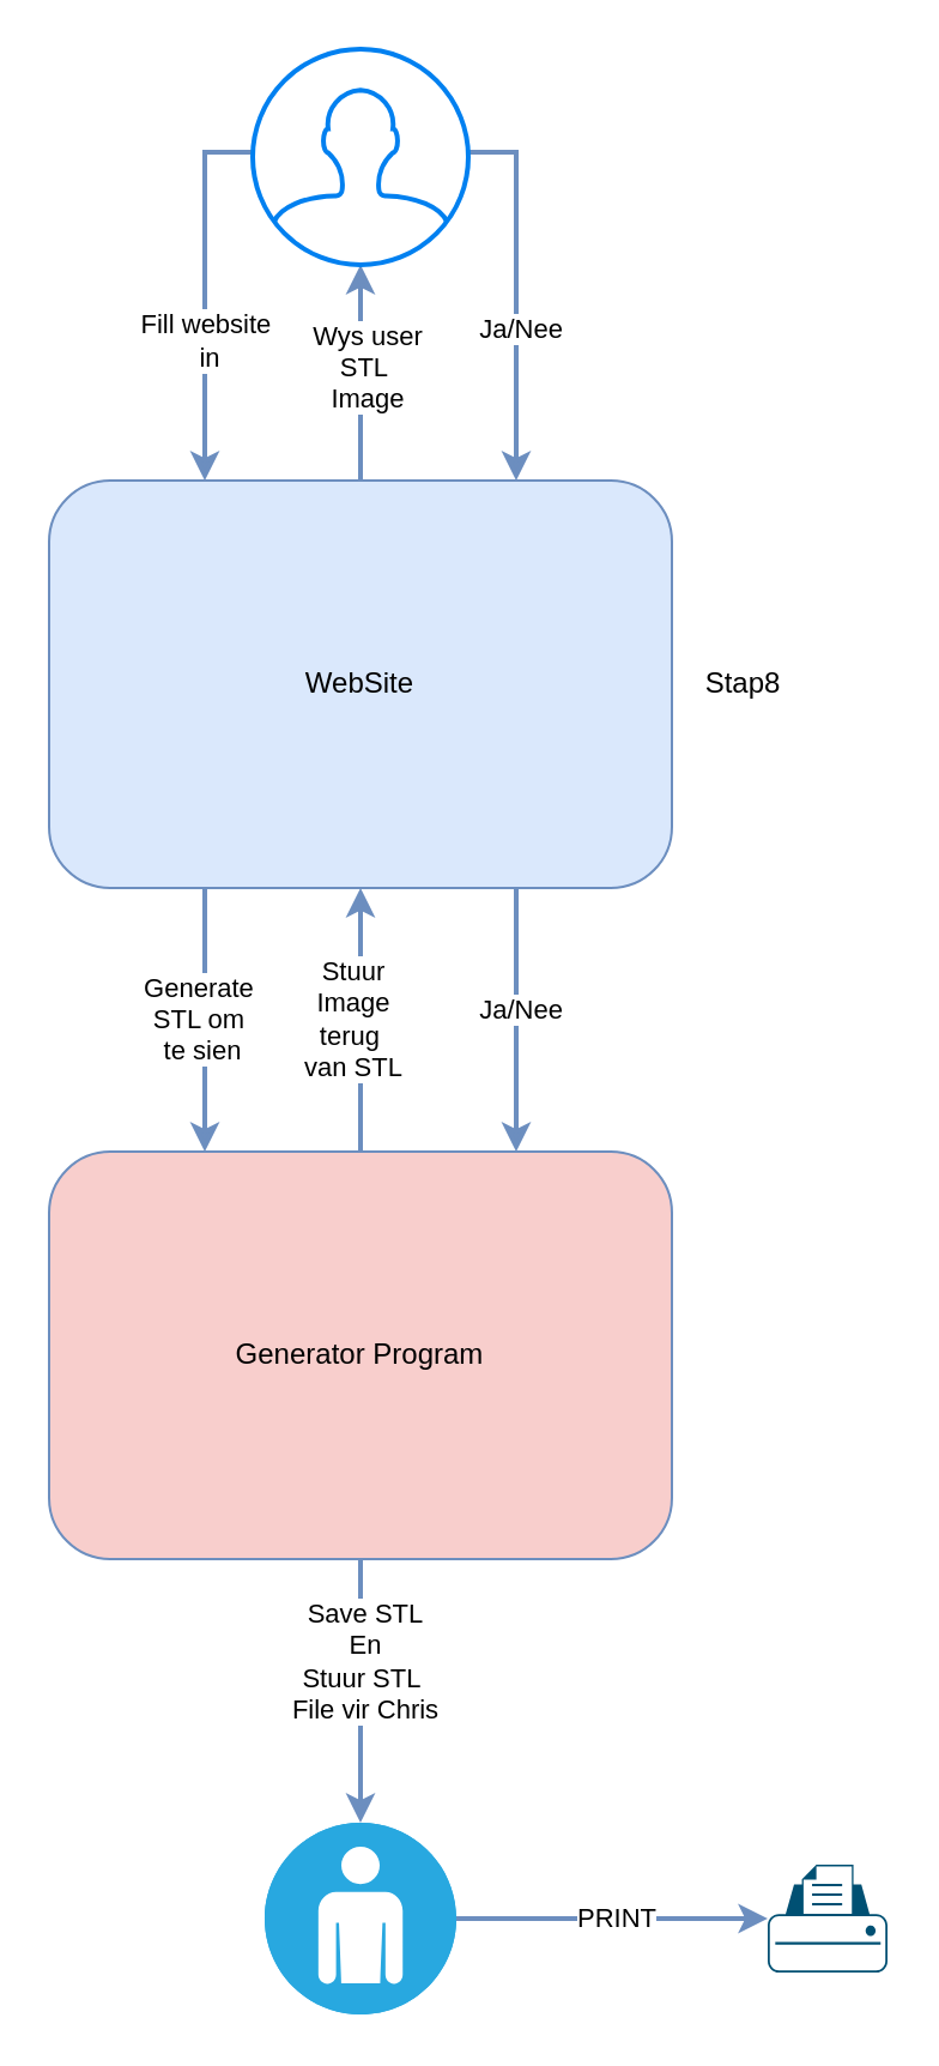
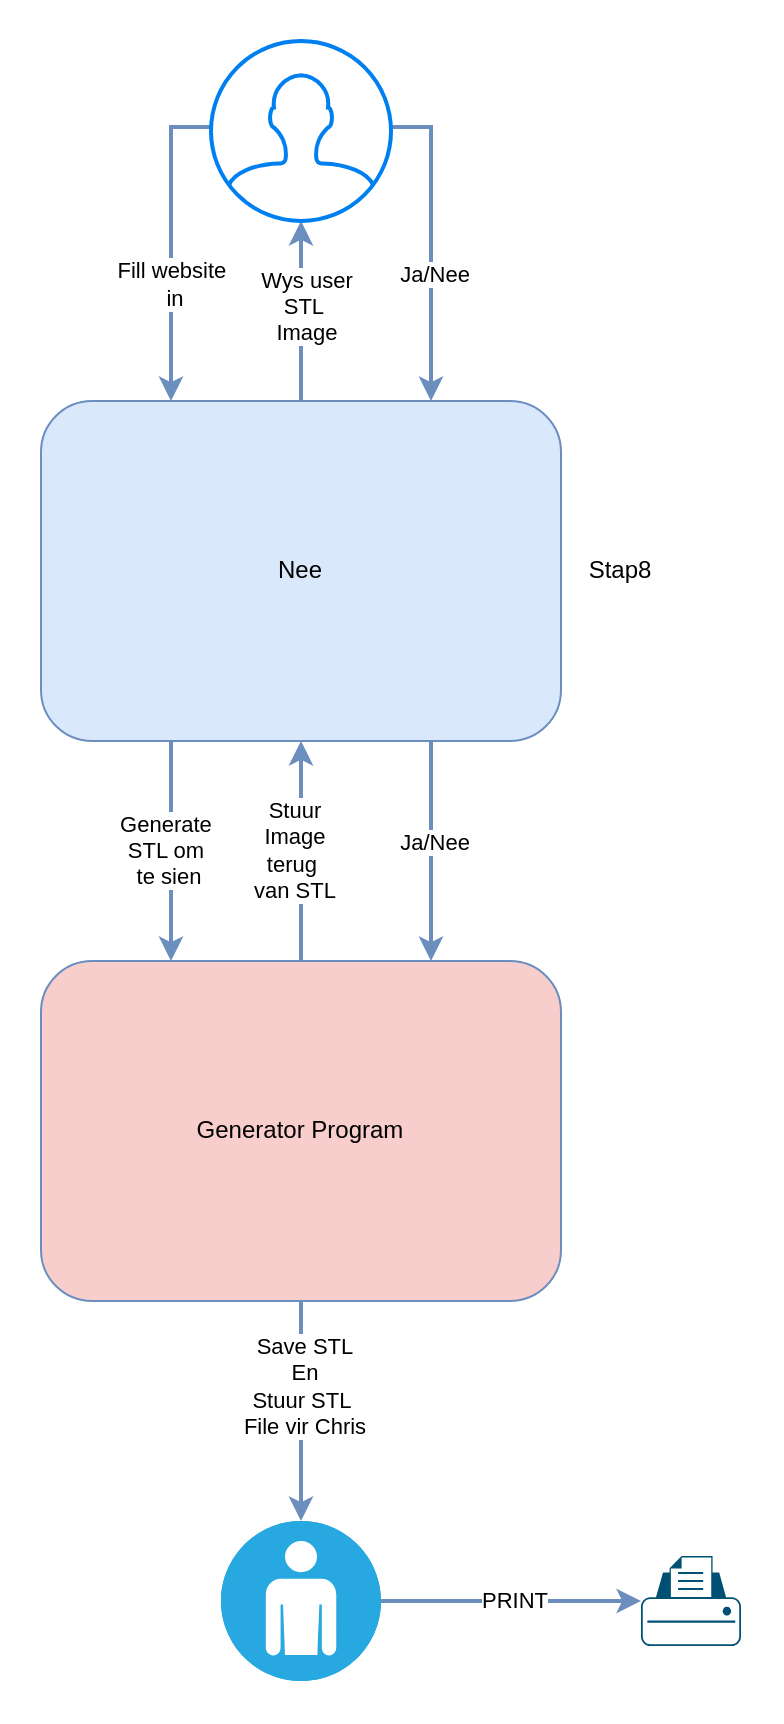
  <mxCell id="0" />
  <mxCell id="1" parent="0" />
  <mxCell id="2" value="" style="edgeStyle=orthogonalEdgeStyle;rounded=0;orthogonalLoop=1;jettySize=auto;html=1;exitX=0.25;exitY=1;exitDx=0;exitDy=0;entryX=0.25;entryY=0;entryDx=0;entryDy=0;fillColor=#dae8fc;strokeColor=#6c8ebf;strokeWidth=2;" edge="1" parent="1" source="8" target="16"><mxGeometry relative="1" as="geometry" /></mxCell>
  <mxCell id="3" value="Generate&amp;nbsp;&lt;br&gt;STL om&amp;nbsp;&lt;div&gt;te sien&lt;/div&gt;" style="edgeLabel;html=1;align=center;verticalAlign=middle;resizable=0;points=[];" vertex="1" connectable="0" parent="2"><mxGeometry x="-0.018" y="-1" relative="1" as="geometry"><mxPoint as="offset" /></mxGeometry></mxCell>
  <mxCell id="4" style="edgeStyle=orthogonalEdgeStyle;rounded=0;orthogonalLoop=1;jettySize=auto;html=1;fillColor=#dae8fc;strokeColor=#6c8ebf;strokeWidth=2;" edge="1" parent="1" source="8" target="13"><mxGeometry relative="1" as="geometry" /></mxCell>
  <mxCell id="5" value="Wys user&lt;br&gt;STL&amp;nbsp;&lt;br&gt;Image" style="edgeLabel;html=1;align=center;verticalAlign=middle;resizable=0;points=[];" vertex="1" connectable="0" parent="4"><mxGeometry x="0.063" y="-2" relative="1" as="geometry"><mxPoint as="offset" /></mxGeometry></mxCell>
  <mxCell id="6" style="edgeStyle=orthogonalEdgeStyle;rounded=0;orthogonalLoop=1;jettySize=auto;html=1;entryX=0.75;entryY=0;entryDx=0;entryDy=0;exitX=0.75;exitY=1;exitDx=0;exitDy=0;fillColor=#dae8fc;strokeColor=#6c8ebf;strokeWidth=2;" edge="1" parent="1" source="8" target="16"><mxGeometry relative="1" as="geometry" /></mxCell>
  <mxCell id="7" value="Ja/Nee" style="edgeLabel;html=1;align=center;verticalAlign=middle;resizable=0;points=[];" vertex="1" connectable="0" parent="6"><mxGeometry x="-0.099" y="1" relative="1" as="geometry"><mxPoint as="offset" /></mxGeometry></mxCell>
- <mxCell id="8" value="WebSite" style="rounded=1;whiteSpace=wrap;html=1;fillColor=#dae8fc;strokeColor=#6c8ebf;" vertex="1" parent="1"><mxGeometry x="20" y="200" width="260" height="170" as="geometry" /></mxCell>
+ <mxCell id="8" value="Nee" style="rounded=1;whiteSpace=wrap;html=1;fillColor=#dae8fc;strokeColor=#6c8ebf;" vertex="1" parent="1"><mxGeometry x="20" y="200" width="260" height="170" as="geometry" /></mxCell>
  <mxCell id="9" style="edgeStyle=orthogonalEdgeStyle;rounded=0;orthogonalLoop=1;jettySize=auto;html=1;entryX=0.25;entryY=0;entryDx=0;entryDy=0;exitX=0;exitY=0.478;exitDx=0;exitDy=0;exitPerimeter=0;fillColor=#dae8fc;strokeColor=#6c8ebf;strokeWidth=2;" edge="1" parent="1" source="13" target="8"><mxGeometry relative="1" as="geometry" /></mxCell>
  <mxCell id="10" value="Fill website&amp;nbsp;&lt;br&gt;in" style="edgeLabel;html=1;align=center;verticalAlign=middle;resizable=0;points=[];" vertex="1" connectable="0" parent="9"><mxGeometry x="0.261" y="2" relative="1" as="geometry"><mxPoint as="offset" /></mxGeometry></mxCell>
  <mxCell id="11" style="edgeStyle=orthogonalEdgeStyle;rounded=0;orthogonalLoop=1;jettySize=auto;html=1;entryX=0.75;entryY=0;entryDx=0;entryDy=0;exitX=0.989;exitY=0.478;exitDx=0;exitDy=0;exitPerimeter=0;fillColor=#dae8fc;strokeColor=#6c8ebf;strokeWidth=2;" edge="1" parent="1" source="13" target="8"><mxGeometry relative="1" as="geometry" /></mxCell>
  <mxCell id="12" value="Ja/Nee" style="edgeLabel;html=1;align=center;verticalAlign=middle;resizable=0;points=[];" vertex="1" connectable="0" parent="11"><mxGeometry x="0.188" y="1" relative="1" as="geometry"><mxPoint as="offset" /></mxGeometry></mxCell>
  <mxCell id="13" value="" style="html=1;verticalLabelPosition=bottom;align=center;labelBackgroundColor=#ffffff;verticalAlign=top;strokeWidth=2;strokeColor=#0080F0;shadow=0;dashed=0;shape=mxgraph.ios7.icons.user;" vertex="1" parent="1"><mxGeometry x="105" y="20" width="90" height="90" as="geometry" /></mxCell>
  <mxCell id="14" style="edgeStyle=orthogonalEdgeStyle;rounded=0;orthogonalLoop=1;jettySize=auto;html=1;entryX=0.5;entryY=1;entryDx=0;entryDy=0;fillColor=#dae8fc;strokeColor=#6c8ebf;strokeWidth=2;" edge="1" parent="1" source="16" target="8"><mxGeometry relative="1" as="geometry" /></mxCell>
  <mxCell id="15" value="Stuur &lt;br&gt;Image &lt;br&gt;terug&amp;nbsp;&lt;br&gt;van STL" style="edgeLabel;html=1;align=center;verticalAlign=middle;resizable=0;points=[];" vertex="1" connectable="0" parent="14"><mxGeometry x="0.018" y="4" relative="1" as="geometry"><mxPoint as="offset" /></mxGeometry></mxCell>
  <mxCell id="16" value="Generator Program" style="rounded=1;whiteSpace=wrap;html=1;fillColor=#f8cecc;strokeColor=#6c8ebf;" vertex="1" parent="1"><mxGeometry x="20" y="480" width="260" height="170" as="geometry" /></mxCell>
  <mxCell id="17" style="edgeStyle=orthogonalEdgeStyle;rounded=0;orthogonalLoop=1;jettySize=auto;html=1;fillColor=#dae8fc;strokeColor=#6c8ebf;strokeWidth=2;" edge="1" parent="1" source="19" target="22"><mxGeometry relative="1" as="geometry" /></mxCell>
  <mxCell id="18" value="PRINT" style="edgeLabel;html=1;align=center;verticalAlign=middle;resizable=0;points=[];" vertex="1" connectable="0" parent="17"><mxGeometry x="0.014" y="1" relative="1" as="geometry"><mxPoint as="offset" /></mxGeometry></mxCell>
  <mxCell id="19" value="" style="fillColor=#28A8E0;verticalLabelPosition=bottom;sketch=0;html=1;strokeColor=#ffffff;verticalAlign=top;align=center;points=[[0.145,0.145,0],[0.5,0,0],[0.855,0.145,0],[1,0.5,0],[0.855,0.855,0],[0.5,1,0],[0.145,0.855,0],[0,0.5,0]];pointerEvents=1;shape=mxgraph.cisco_safe.compositeIcon;bgIcon=ellipse;resIcon=mxgraph.cisco_safe.capability.user;" vertex="1" parent="1"><mxGeometry x="110" y="760" width="80" height="80" as="geometry" /></mxCell>
  <mxCell id="20" style="edgeStyle=orthogonalEdgeStyle;rounded=0;orthogonalLoop=1;jettySize=auto;html=1;entryX=0.5;entryY=0;entryDx=0;entryDy=0;entryPerimeter=0;fillColor=#dae8fc;strokeColor=#6c8ebf;strokeWidth=2;" edge="1" parent="1" source="16" target="19"><mxGeometry relative="1" as="geometry" /></mxCell>
  <mxCell id="21" value="Save STL&lt;br&gt;En&lt;br&gt;Stuur STL&amp;nbsp;&lt;br&gt;File vir Chris" style="edgeLabel;html=1;align=center;verticalAlign=middle;resizable=0;points=[];" vertex="1" connectable="0" parent="20"><mxGeometry x="-0.234" y="1" relative="1" as="geometry"><mxPoint as="offset" /></mxGeometry></mxCell>
  <mxCell id="22" value="" style="points=[[0.22,0.185,0],[0.5,0,0],[0.78,0.185,0],[0.975,0.49,0],[1,0.73,0],[0.975,0.97,0],[0.5,1,0],[0.025,0.97,0],[0,0.73,0],[0.025,0.49,0]];verticalLabelPosition=bottom;sketch=0;html=1;verticalAlign=top;aspect=fixed;align=center;pointerEvents=1;shape=mxgraph.cisco19.printer;fillColor=#005073;strokeColor=none;" vertex="1" parent="1"><mxGeometry x="320" y="777.5" width="50" height="45" as="geometry" /></mxCell>
  <mxCell id="23" value="Stap8" style="text;html=1;align=center;verticalAlign=middle;whiteSpace=wrap;rounded=0;" vertex="1" parent="1"><mxGeometry x="280" y="270" width="60" height="30" as="geometry" /></mxCell>
